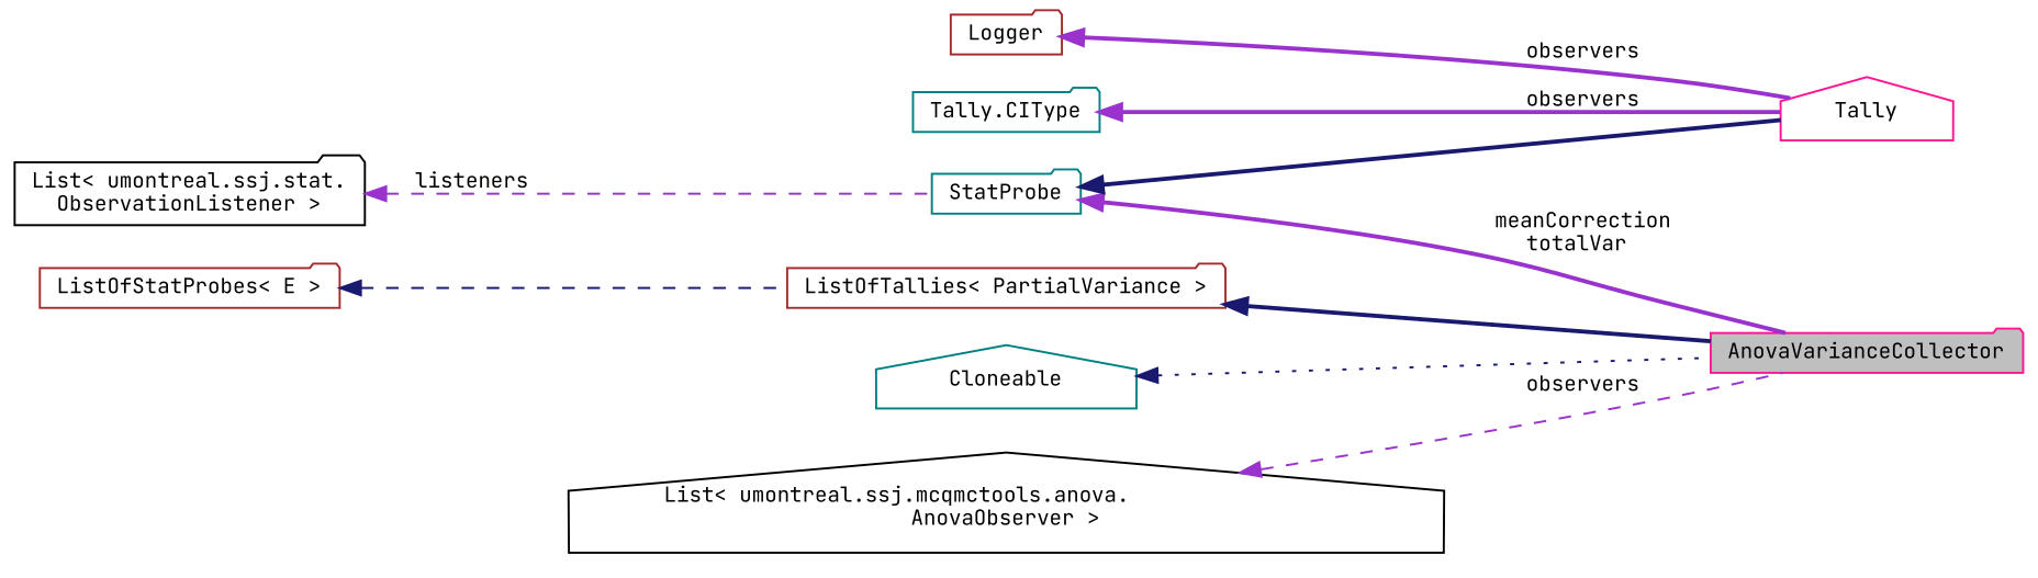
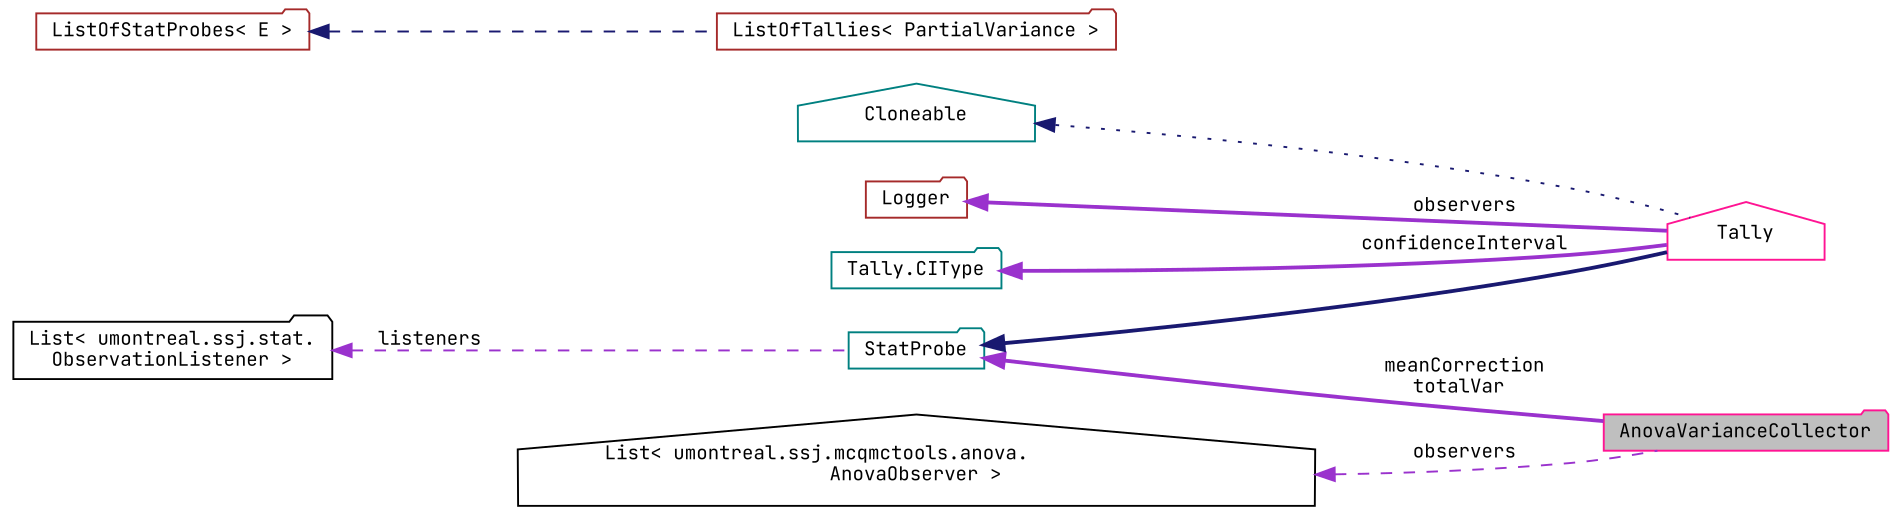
  digraph {
    fontname="JetBrains Mono"
    rankdir=LR
    node [color=brown fontname="JetBrains Mono" fontsize=10 shape=folder]
    edge [color=darkorchid3 dir=back fontname="JetBrains Mono" fontsize=10 labelfontname=Helvetica labelfontsize=10 style=bold]
    n1 [color=deeppink fillcolor=grey75 fontcolor=black height=0.2 label=AnovaVarianceCollector style=filled width=0.4]
    n2 [height=0.2 label="ListOfTallies\< PartialVariance \>" width=0.4]
    n3 [height=0.2 label="ListOfStatProbes\< E \>" width=0.4]
    n4 [color=deeppink height=0.2 label=Tally shape=house width=0.4]
    n5 [color=teal height=0.2 label=StatProbe width=0.4]
    n6 [color=black height=0.2 label="List\< umontreal.ssj.stat.\lObservationListener \>" width=0.4]
    n7 [color=teal height=0.2 label=Cloneable shape=house width=0.4]
    n8 [height=0.2 label=Logger width=0.4]
    n9 [color=teal height=0.2 label="Tally.CIType" width=0.4]
    n10 [color=black height=0.2 label="List\< umontreal.ssj.mcqmctools.anova.\lAnovaObserver \>" shape=house width=0.4]
-   n2 -> n1 [color=midnightblue]
    n3 -> n2 [color=midnightblue style=dashed]
    n5 -> n1 [label=" meanCorrection\ntotalVar"]
    n5 -> n4 [color=midnightblue]
    n6 -> n5 [label=" listeners" style=dashed]
-   n7 -> n1 [color=midnightblue style=dotted]
+   n7 -> n4 [color=midnightblue style=dotted]
    n8 -> n4 [label=" observers"]
-   n9 -> n4 [label=" observers"]
+   n9 -> n4 [label=" confidenceInterval"]
    n10 -> n1 [label=" observers" style=dashed]
  }
